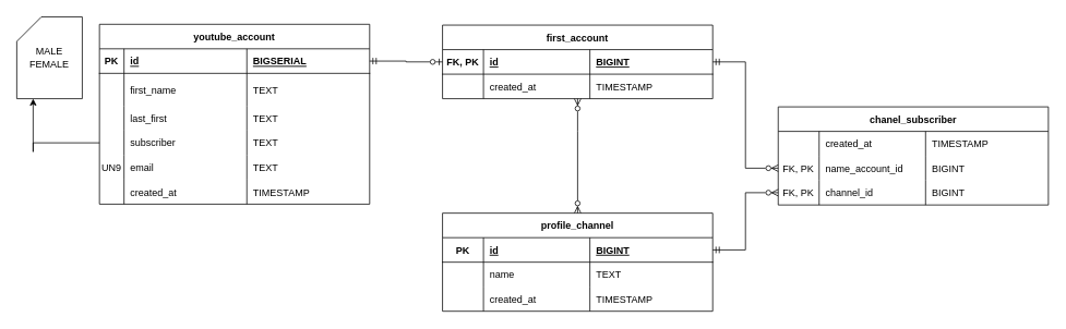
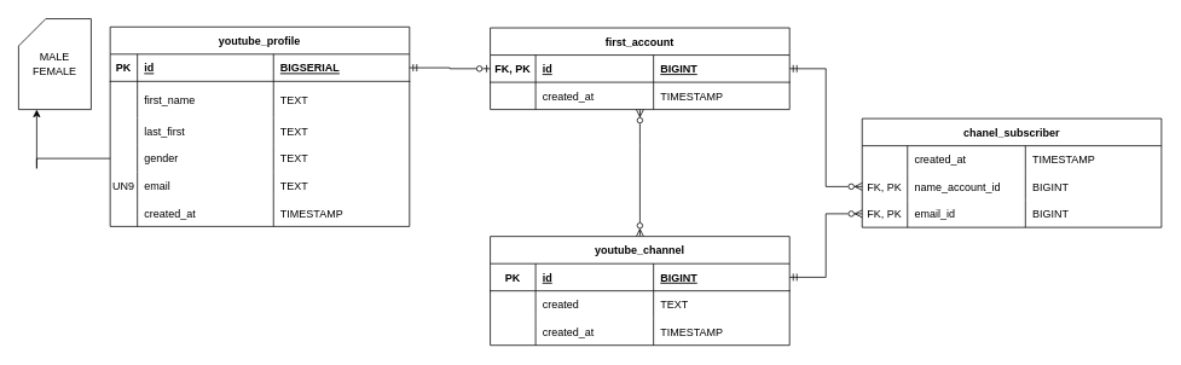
  <mxCell id="0" />
  <mxCell id="1" parent="0" />
- <mxCell id="2" value="youtube_account" style="shape=table;startSize=30;container=1;collapsible=1;childLayout=tableLayout;fixedRows=1;rowLines=0;fontStyle=1;align=center;resizeLast=1;" vertex="1" parent="1"><mxGeometry x="121" y="29" width="330" height="220" as="geometry" /></mxCell>
+ <mxCell id="2" value="youtube_profile" style="shape=table;startSize=30;container=1;collapsible=1;childLayout=tableLayout;fixedRows=1;rowLines=0;fontStyle=1;align=center;resizeLast=1;" vertex="1" parent="1"><mxGeometry x="121" y="29" width="330" height="220" as="geometry" /></mxCell>
  <mxCell id="3" value="" style="shape=tableRow;horizontal=0;startSize=0;swimlaneHead=0;swimlaneBody=0;fillColor=none;collapsible=0;dropTarget=0;points=[[0,0.5],[1,0.5]];portConstraint=eastwest;top=0;left=0;right=0;bottom=1;" vertex="1" parent="2"><mxGeometry y="30" width="330" height="30" as="geometry" /></mxCell>
  <mxCell id="4" value="PK" style="shape=partialRectangle;connectable=0;fillColor=none;top=0;left=0;bottom=0;right=0;fontStyle=1;overflow=hidden;" vertex="1" parent="3"><mxGeometry width="30" height="30" as="geometry"><mxRectangle width="30" height="30" as="alternateBounds" /></mxGeometry></mxCell>
  <mxCell id="5" value="id" style="shape=partialRectangle;connectable=0;fillColor=none;top=0;left=0;bottom=0;right=0;align=left;spacingLeft=6;fontStyle=5;overflow=hidden;" vertex="1" parent="3"><mxGeometry x="30" width="150" height="30" as="geometry"><mxRectangle width="150" height="30" as="alternateBounds" /></mxGeometry></mxCell>
  <mxCell id="6" value="BIGSERIAL" style="shape=partialRectangle;connectable=0;fillColor=none;top=0;left=0;bottom=0;right=0;align=left;spacingLeft=6;fontStyle=5;overflow=hidden;" vertex="1" parent="3"><mxGeometry x="180" width="150" height="30" as="geometry"><mxRectangle width="150" height="30" as="alternateBounds" /></mxGeometry></mxCell>
  <mxCell id="7" value="" style="shape=tableRow;horizontal=0;startSize=0;swimlaneHead=0;swimlaneBody=0;fillColor=none;collapsible=0;dropTarget=0;points=[[0,0.5],[1,0.5]];portConstraint=eastwest;top=0;left=0;right=0;bottom=0;" vertex="1" parent="2"><mxGeometry y="60" width="330" height="40" as="geometry" /></mxCell>
  <mxCell id="8" value="" style="shape=partialRectangle;connectable=0;fillColor=none;top=0;left=0;bottom=0;right=0;editable=1;overflow=hidden;" vertex="1" parent="7"><mxGeometry width="30" height="40" as="geometry"><mxRectangle width="30" height="40" as="alternateBounds" /></mxGeometry></mxCell>
  <mxCell id="9" value="first_name" style="shape=partialRectangle;connectable=0;fillColor=none;top=0;left=0;bottom=0;right=0;align=left;spacingLeft=6;overflow=hidden;" vertex="1" parent="7"><mxGeometry x="30" width="150" height="40" as="geometry"><mxRectangle width="150" height="40" as="alternateBounds" /></mxGeometry></mxCell>
  <mxCell id="10" value="TEXT" style="shape=partialRectangle;connectable=0;fillColor=none;top=0;left=0;bottom=0;right=0;align=left;spacingLeft=6;overflow=hidden;" vertex="1" parent="7"><mxGeometry x="180" width="150" height="40" as="geometry"><mxRectangle width="150" height="40" as="alternateBounds" /></mxGeometry></mxCell>
  <mxCell id="11" value="" style="shape=tableRow;horizontal=0;startSize=0;swimlaneHead=0;swimlaneBody=0;fillColor=none;collapsible=0;dropTarget=0;points=[[0,0.5],[1,0.5]];portConstraint=eastwest;top=0;left=0;right=0;bottom=0;" vertex="1" parent="2"><mxGeometry y="100" width="330" height="30" as="geometry" /></mxCell>
  <mxCell id="12" value="" style="shape=partialRectangle;connectable=0;fillColor=none;top=0;left=0;bottom=0;right=0;editable=1;overflow=hidden;" vertex="1" parent="11"><mxGeometry width="30" height="30" as="geometry"><mxRectangle width="30" height="30" as="alternateBounds" /></mxGeometry></mxCell>
  <mxCell id="13" value="last_first " style="shape=partialRectangle;connectable=0;fillColor=none;top=0;left=0;bottom=0;right=0;align=left;spacingLeft=6;overflow=hidden;" vertex="1" parent="11"><mxGeometry x="30" width="150" height="30" as="geometry"><mxRectangle width="150" height="30" as="alternateBounds" /></mxGeometry></mxCell>
  <mxCell id="14" value="TEXT" style="shape=partialRectangle;connectable=0;fillColor=none;top=0;left=0;bottom=0;right=0;align=left;spacingLeft=6;overflow=hidden;" vertex="1" parent="11"><mxGeometry x="180" width="150" height="30" as="geometry"><mxRectangle width="150" height="30" as="alternateBounds" /></mxGeometry></mxCell>
  <mxCell id="15" style="shape=tableRow;horizontal=0;startSize=0;swimlaneHead=0;swimlaneBody=0;fillColor=none;collapsible=0;dropTarget=0;points=[[0,0.5],[1,0.5]];portConstraint=eastwest;top=0;left=0;right=0;bottom=0;" vertex="1" parent="2"><mxGeometry y="130" width="330" height="30" as="geometry" /></mxCell>
  <mxCell id="16" style="shape=partialRectangle;connectable=0;fillColor=none;top=0;left=0;bottom=0;right=0;editable=1;overflow=hidden;" vertex="1" parent="15"><mxGeometry width="30" height="30" as="geometry"><mxRectangle width="30" height="30" as="alternateBounds" /></mxGeometry></mxCell>
- <mxCell id="17" value="subscriber" style="shape=partialRectangle;connectable=0;fillColor=none;top=0;left=0;bottom=0;right=0;align=left;spacingLeft=6;overflow=hidden;" vertex="1" parent="15"><mxGeometry x="30" width="150" height="30" as="geometry"><mxRectangle width="150" height="30" as="alternateBounds" /></mxGeometry></mxCell>
+ <mxCell id="17" value="gender" style="shape=partialRectangle;connectable=0;fillColor=none;top=0;left=0;bottom=0;right=0;align=left;spacingLeft=6;overflow=hidden;" vertex="1" parent="15"><mxGeometry x="30" width="150" height="30" as="geometry"><mxRectangle width="150" height="30" as="alternateBounds" /></mxGeometry></mxCell>
  <mxCell id="18" value="TEXT" style="shape=partialRectangle;connectable=0;fillColor=none;top=0;left=0;bottom=0;right=0;align=left;spacingLeft=6;overflow=hidden;" vertex="1" parent="15"><mxGeometry x="180" width="150" height="30" as="geometry"><mxRectangle width="150" height="30" as="alternateBounds" /></mxGeometry></mxCell>
  <mxCell id="19" style="shape=tableRow;horizontal=0;startSize=0;swimlaneHead=0;swimlaneBody=0;fillColor=none;collapsible=0;dropTarget=0;points=[[0,0.5],[1,0.5]];portConstraint=eastwest;top=0;left=0;right=0;bottom=0;" vertex="1" parent="2"><mxGeometry y="160" width="330" height="30" as="geometry" /></mxCell>
  <mxCell id="20" value="UN9" style="shape=partialRectangle;connectable=0;fillColor=none;top=0;left=0;bottom=0;right=0;editable=1;overflow=hidden;" vertex="1" parent="19"><mxGeometry width="30" height="30" as="geometry"><mxRectangle width="30" height="30" as="alternateBounds" /></mxGeometry></mxCell>
  <mxCell id="21" value="email" style="shape=partialRectangle;connectable=0;fillColor=none;top=0;left=0;bottom=0;right=0;align=left;spacingLeft=6;overflow=hidden;" vertex="1" parent="19"><mxGeometry x="30" width="150" height="30" as="geometry"><mxRectangle width="150" height="30" as="alternateBounds" /></mxGeometry></mxCell>
  <mxCell id="22" value="TEXT" style="shape=partialRectangle;connectable=0;fillColor=none;top=0;left=0;bottom=0;right=0;align=left;spacingLeft=6;overflow=hidden;" vertex="1" parent="19"><mxGeometry x="180" width="150" height="30" as="geometry"><mxRectangle width="150" height="30" as="alternateBounds" /></mxGeometry></mxCell>
  <mxCell id="23" value="" style="shape=tableRow;horizontal=0;startSize=0;swimlaneHead=0;swimlaneBody=0;fillColor=none;collapsible=0;dropTarget=0;points=[[0,0.5],[1,0.5]];portConstraint=eastwest;top=0;left=0;right=0;bottom=0;" vertex="1" parent="2"><mxGeometry y="190" width="330" height="30" as="geometry" /></mxCell>
  <mxCell id="24" value="" style="shape=partialRectangle;connectable=0;fillColor=none;top=0;left=0;bottom=0;right=0;editable=1;overflow=hidden;" vertex="1" parent="23"><mxGeometry width="30" height="30" as="geometry"><mxRectangle width="30" height="30" as="alternateBounds" /></mxGeometry></mxCell>
  <mxCell id="25" value="created_at" style="shape=partialRectangle;connectable=0;fillColor=none;top=0;left=0;bottom=0;right=0;align=left;spacingLeft=6;overflow=hidden;" vertex="1" parent="23"><mxGeometry x="30" width="150" height="30" as="geometry"><mxRectangle width="150" height="30" as="alternateBounds" /></mxGeometry></mxCell>
  <mxCell id="26" value="TIMESTAMP" style="shape=partialRectangle;connectable=0;fillColor=none;top=0;left=0;bottom=0;right=0;align=left;spacingLeft=6;overflow=hidden;" vertex="1" parent="23"><mxGeometry x="180" width="150" height="30" as="geometry"><mxRectangle width="150" height="30" as="alternateBounds" /></mxGeometry></mxCell>
  <mxCell id="27" value="first_account" style="shape=table;startSize=30;container=1;collapsible=1;childLayout=tableLayout;fixedRows=1;rowLines=0;fontStyle=1;align=center;resizeLast=1;" vertex="1" parent="1"><mxGeometry x="540" y="30" width="330" height="90" as="geometry" /></mxCell>
  <mxCell id="28" value="" style="shape=tableRow;horizontal=0;startSize=0;swimlaneHead=0;swimlaneBody=0;fillColor=none;collapsible=0;dropTarget=0;points=[[0,0.5],[1,0.5]];portConstraint=eastwest;top=0;left=0;right=0;bottom=1;" vertex="1" parent="27"><mxGeometry y="30" width="330" height="30" as="geometry" /></mxCell>
  <mxCell id="29" value="FK, PK" style="shape=partialRectangle;connectable=0;fillColor=none;top=0;left=0;bottom=0;right=0;fontStyle=1;overflow=hidden;" vertex="1" parent="28"><mxGeometry width="50" height="30" as="geometry"><mxRectangle width="50" height="30" as="alternateBounds" /></mxGeometry></mxCell>
  <mxCell id="30" value="id" style="shape=partialRectangle;connectable=0;fillColor=none;top=0;left=0;bottom=0;right=0;align=left;spacingLeft=6;fontStyle=5;overflow=hidden;" vertex="1" parent="28"><mxGeometry x="50" width="130" height="30" as="geometry"><mxRectangle width="130" height="30" as="alternateBounds" /></mxGeometry></mxCell>
  <mxCell id="31" value="BIGINT" style="shape=partialRectangle;connectable=0;fillColor=none;top=0;left=0;bottom=0;right=0;align=left;spacingLeft=6;fontStyle=5;overflow=hidden;" vertex="1" parent="28"><mxGeometry x="180" width="150" height="30" as="geometry"><mxRectangle width="150" height="30" as="alternateBounds" /></mxGeometry></mxCell>
  <mxCell id="32" value="" style="shape=tableRow;horizontal=0;startSize=0;swimlaneHead=0;swimlaneBody=0;fillColor=none;collapsible=0;dropTarget=0;points=[[0,0.5],[1,0.5]];portConstraint=eastwest;top=0;left=0;right=0;bottom=0;" vertex="1" parent="27"><mxGeometry y="60" width="330" height="30" as="geometry" /></mxCell>
  <mxCell id="33" value="" style="shape=partialRectangle;connectable=0;fillColor=none;top=0;left=0;bottom=0;right=0;editable=1;overflow=hidden;" vertex="1" parent="32"><mxGeometry width="50" height="30" as="geometry"><mxRectangle width="50" height="30" as="alternateBounds" /></mxGeometry></mxCell>
  <mxCell id="34" value="created_at" style="shape=partialRectangle;connectable=0;fillColor=none;top=0;left=0;bottom=0;right=0;align=left;spacingLeft=6;overflow=hidden;" vertex="1" parent="32"><mxGeometry x="50" width="130" height="30" as="geometry"><mxRectangle width="130" height="30" as="alternateBounds" /></mxGeometry></mxCell>
  <mxCell id="35" value="TIMESTAMP" style="shape=partialRectangle;connectable=0;fillColor=none;top=0;left=0;bottom=0;right=0;align=left;spacingLeft=6;overflow=hidden;" vertex="1" parent="32"><mxGeometry x="180" width="150" height="30" as="geometry"><mxRectangle width="150" height="30" as="alternateBounds" /></mxGeometry></mxCell>
  <mxCell id="36" value="MALE&lt;br&gt;FEMALE" style="shape=card;whiteSpace=wrap;html=1;" vertex="1" parent="1"><mxGeometry x="20" y="20" width="80" height="100" as="geometry" /></mxCell>
  <mxCell id="37" style="edgeStyle=orthogonalEdgeStyle;rounded=0;orthogonalLoop=1;jettySize=auto;html=1;exitX=0;exitY=0.5;exitDx=0;exitDy=0;" edge="1" parent="1" source="15" target="36"><mxGeometry relative="1" as="geometry"><Array as="points"><mxPoint x="40" y="185" /><mxPoint x="40" y="185" /></Array></mxGeometry></mxCell>
  <mxCell id="38" style="edgeStyle=orthogonalEdgeStyle;rounded=0;orthogonalLoop=1;jettySize=auto;html=1;startArrow=ERmandOne;startFill=0;endArrow=ERzeroToOne;endFill=0;" edge="1" parent="1" source="3" target="28"><mxGeometry relative="1" as="geometry"><mxPoint x="450" y="85" as="sourcePoint" /></mxGeometry></mxCell>
  <mxCell id="39" style="edgeStyle=orthogonalEdgeStyle;rounded=0;orthogonalLoop=1;jettySize=auto;html=1;startArrow=ERzeroToMany;startFill=0;endArrow=ERzeroToMany;endFill=0;" edge="1" parent="1" source="40" target="32"><mxGeometry relative="1" as="geometry"><Array as="points"><mxPoint x="705" y="160" /><mxPoint x="705" y="160" /></Array></mxGeometry></mxCell>
- <mxCell id="40" value="profile_channel" style="shape=table;startSize=30;container=1;collapsible=1;childLayout=tableLayout;fixedRows=1;rowLines=0;fontStyle=1;align=center;resizeLast=1;" vertex="1" parent="1"><mxGeometry x="540" y="260" width="330" height="120" as="geometry" /></mxCell>
+ <mxCell id="40" value="youtube_channel" style="shape=table;startSize=30;container=1;collapsible=1;childLayout=tableLayout;fixedRows=1;rowLines=0;fontStyle=1;align=center;resizeLast=1;" vertex="1" parent="1"><mxGeometry x="540" y="260" width="330" height="120" as="geometry" /></mxCell>
  <mxCell id="41" value="" style="shape=tableRow;horizontal=0;startSize=0;swimlaneHead=0;swimlaneBody=0;fillColor=none;collapsible=0;dropTarget=0;points=[[0,0.5],[1,0.5]];portConstraint=eastwest;top=0;left=0;right=0;bottom=1;" vertex="1" parent="40"><mxGeometry y="30" width="330" height="30" as="geometry" /></mxCell>
  <mxCell id="42" value="PK" style="shape=partialRectangle;connectable=0;fillColor=none;top=0;left=0;bottom=0;right=0;fontStyle=1;overflow=hidden;" vertex="1" parent="41"><mxGeometry width="50" height="30" as="geometry"><mxRectangle width="50" height="30" as="alternateBounds" /></mxGeometry></mxCell>
  <mxCell id="43" value="id" style="shape=partialRectangle;connectable=0;fillColor=none;top=0;left=0;bottom=0;right=0;align=left;spacingLeft=6;fontStyle=5;overflow=hidden;" vertex="1" parent="41"><mxGeometry x="50" width="130" height="30" as="geometry"><mxRectangle width="130" height="30" as="alternateBounds" /></mxGeometry></mxCell>
  <mxCell id="44" value="BIGINT" style="shape=partialRectangle;connectable=0;fillColor=none;top=0;left=0;bottom=0;right=0;align=left;spacingLeft=6;fontStyle=5;overflow=hidden;" vertex="1" parent="41"><mxGeometry x="180" width="150" height="30" as="geometry"><mxRectangle width="150" height="30" as="alternateBounds" /></mxGeometry></mxCell>
  <mxCell id="45" style="shape=tableRow;horizontal=0;startSize=0;swimlaneHead=0;swimlaneBody=0;fillColor=none;collapsible=0;dropTarget=0;points=[[0,0.5],[1,0.5]];portConstraint=eastwest;top=0;left=0;right=0;bottom=0;" vertex="1" parent="40"><mxGeometry y="60" width="330" height="30" as="geometry" /></mxCell>
  <mxCell id="46" style="shape=partialRectangle;connectable=0;fillColor=none;top=0;left=0;bottom=0;right=0;editable=1;overflow=hidden;" vertex="1" parent="45"><mxGeometry width="50" height="30" as="geometry"><mxRectangle width="50" height="30" as="alternateBounds" /></mxGeometry></mxCell>
- <mxCell id="47" value="name" style="shape=partialRectangle;connectable=0;fillColor=none;top=0;left=0;bottom=0;right=0;align=left;spacingLeft=6;overflow=hidden;" vertex="1" parent="45"><mxGeometry x="50" width="130" height="30" as="geometry"><mxRectangle width="130" height="30" as="alternateBounds" /></mxGeometry></mxCell>
+ <mxCell id="47" value="created" style="shape=partialRectangle;connectable=0;fillColor=none;top=0;left=0;bottom=0;right=0;align=left;spacingLeft=6;overflow=hidden;" vertex="1" parent="45"><mxGeometry x="50" width="130" height="30" as="geometry"><mxRectangle width="130" height="30" as="alternateBounds" /></mxGeometry></mxCell>
  <mxCell id="48" value="TEXT" style="shape=partialRectangle;connectable=0;fillColor=none;top=0;left=0;bottom=0;right=0;align=left;spacingLeft=6;overflow=hidden;" vertex="1" parent="45"><mxGeometry x="180" width="150" height="30" as="geometry"><mxRectangle width="150" height="30" as="alternateBounds" /></mxGeometry></mxCell>
  <mxCell id="49" value="" style="shape=tableRow;horizontal=0;startSize=0;swimlaneHead=0;swimlaneBody=0;fillColor=none;collapsible=0;dropTarget=0;points=[[0,0.5],[1,0.5]];portConstraint=eastwest;top=0;left=0;right=0;bottom=0;" vertex="1" parent="40"><mxGeometry y="90" width="330" height="30" as="geometry" /></mxCell>
  <mxCell id="50" value="" style="shape=partialRectangle;connectable=0;fillColor=none;top=0;left=0;bottom=0;right=0;editable=1;overflow=hidden;" vertex="1" parent="49"><mxGeometry width="50" height="30" as="geometry"><mxRectangle width="50" height="30" as="alternateBounds" /></mxGeometry></mxCell>
  <mxCell id="51" value="created_at" style="shape=partialRectangle;connectable=0;fillColor=none;top=0;left=0;bottom=0;right=0;align=left;spacingLeft=6;overflow=hidden;" vertex="1" parent="49"><mxGeometry x="50" width="130" height="30" as="geometry"><mxRectangle width="130" height="30" as="alternateBounds" /></mxGeometry></mxCell>
  <mxCell id="52" value="TIMESTAMP" style="shape=partialRectangle;connectable=0;fillColor=none;top=0;left=0;bottom=0;right=0;align=left;spacingLeft=6;overflow=hidden;" vertex="1" parent="49"><mxGeometry x="180" width="150" height="30" as="geometry"><mxRectangle width="150" height="30" as="alternateBounds" /></mxGeometry></mxCell>
  <mxCell id="53" value="chanel_subscriber" style="shape=table;startSize=30;container=1;collapsible=1;childLayout=tableLayout;fixedRows=1;rowLines=0;fontStyle=1;align=center;resizeLast=1;" vertex="1" parent="1"><mxGeometry x="950" y="130" width="330" height="120" as="geometry" /></mxCell>
  <mxCell id="54" style="shape=tableRow;horizontal=0;startSize=0;swimlaneHead=0;swimlaneBody=0;fillColor=none;collapsible=0;dropTarget=0;points=[[0,0.5],[1,0.5]];portConstraint=eastwest;top=0;left=0;right=0;bottom=0;" vertex="1" parent="53"><mxGeometry y="30" width="330" height="30" as="geometry" /></mxCell>
  <mxCell id="55" style="shape=partialRectangle;connectable=0;fillColor=none;top=0;left=0;bottom=0;right=0;editable=1;overflow=hidden;" vertex="1" parent="54"><mxGeometry width="50" height="30" as="geometry"><mxRectangle width="50" height="30" as="alternateBounds" /></mxGeometry></mxCell>
  <mxCell id="56" value="created_at" style="shape=partialRectangle;connectable=0;fillColor=none;top=0;left=0;bottom=0;right=0;align=left;spacingLeft=6;overflow=hidden;" vertex="1" parent="54"><mxGeometry x="50" width="130" height="30" as="geometry"><mxRectangle width="130" height="30" as="alternateBounds" /></mxGeometry></mxCell>
  <mxCell id="57" value="TIMESTAMP" style="shape=partialRectangle;connectable=0;fillColor=none;top=0;left=0;bottom=0;right=0;align=left;spacingLeft=6;overflow=hidden;" vertex="1" parent="54"><mxGeometry x="180" width="150" height="30" as="geometry"><mxRectangle width="150" height="30" as="alternateBounds" /></mxGeometry></mxCell>
  <mxCell id="58" style="shape=tableRow;horizontal=0;startSize=0;swimlaneHead=0;swimlaneBody=0;fillColor=none;collapsible=0;dropTarget=0;points=[[0,0.5],[1,0.5]];portConstraint=eastwest;top=0;left=0;right=0;bottom=0;" vertex="1" parent="53"><mxGeometry y="60" width="330" height="30" as="geometry" /></mxCell>
  <mxCell id="59" value="FK, PK" style="shape=partialRectangle;connectable=0;fillColor=none;top=0;left=0;bottom=0;right=0;editable=1;overflow=hidden;" vertex="1" parent="58"><mxGeometry width="50" height="30" as="geometry"><mxRectangle width="50" height="30" as="alternateBounds" /></mxGeometry></mxCell>
  <mxCell id="60" value="name_account_id" style="shape=partialRectangle;connectable=0;fillColor=none;top=0;left=0;bottom=0;right=0;align=left;spacingLeft=6;overflow=hidden;" vertex="1" parent="58"><mxGeometry x="50" width="130" height="30" as="geometry"><mxRectangle width="130" height="30" as="alternateBounds" /></mxGeometry></mxCell>
  <mxCell id="61" value="BIGINT" style="shape=partialRectangle;connectable=0;fillColor=none;top=0;left=0;bottom=0;right=0;align=left;spacingLeft=6;overflow=hidden;" vertex="1" parent="58"><mxGeometry x="180" width="150" height="30" as="geometry"><mxRectangle width="150" height="30" as="alternateBounds" /></mxGeometry></mxCell>
  <mxCell id="62" value="" style="shape=tableRow;horizontal=0;startSize=0;swimlaneHead=0;swimlaneBody=0;fillColor=none;collapsible=0;dropTarget=0;points=[[0,0.5],[1,0.5]];portConstraint=eastwest;top=0;left=0;right=0;bottom=0;" vertex="1" parent="53"><mxGeometry y="90" width="330" height="30" as="geometry" /></mxCell>
  <mxCell id="63" value="FK, PK" style="shape=partialRectangle;connectable=0;fillColor=none;top=0;left=0;bottom=0;right=0;editable=1;overflow=hidden;" vertex="1" parent="62"><mxGeometry width="50" height="30" as="geometry"><mxRectangle width="50" height="30" as="alternateBounds" /></mxGeometry></mxCell>
- <mxCell id="64" value="channel_id" style="shape=partialRectangle;connectable=0;fillColor=none;top=0;left=0;bottom=0;right=0;align=left;spacingLeft=6;overflow=hidden;" vertex="1" parent="62"><mxGeometry x="50" width="130" height="30" as="geometry"><mxRectangle width="130" height="30" as="alternateBounds" /></mxGeometry></mxCell>
+ <mxCell id="64" value="email_id" style="shape=partialRectangle;connectable=0;fillColor=none;top=0;left=0;bottom=0;right=0;align=left;spacingLeft=6;overflow=hidden;" vertex="1" parent="62"><mxGeometry x="50" width="130" height="30" as="geometry"><mxRectangle width="130" height="30" as="alternateBounds" /></mxGeometry></mxCell>
  <mxCell id="65" value="BIGINT" style="shape=partialRectangle;connectable=0;fillColor=none;top=0;left=0;bottom=0;right=0;align=left;spacingLeft=6;overflow=hidden;" vertex="1" parent="62"><mxGeometry x="180" width="150" height="30" as="geometry"><mxRectangle width="150" height="30" as="alternateBounds" /></mxGeometry></mxCell>
  <mxCell id="66" style="edgeStyle=orthogonalEdgeStyle;rounded=0;orthogonalLoop=1;jettySize=auto;html=1;startArrow=ERmandOne;startFill=0;endArrow=ERzeroToMany;endFill=0;" edge="1" parent="1" source="28" target="58"><mxGeometry relative="1" as="geometry" /></mxCell>
  <mxCell id="67" style="edgeStyle=orthogonalEdgeStyle;rounded=0;orthogonalLoop=1;jettySize=auto;html=1;startArrow=ERzeroToMany;startFill=0;endArrow=ERmandOne;endFill=0;" edge="1" parent="1" source="62" target="41"><mxGeometry relative="1" as="geometry" /></mxCell>
